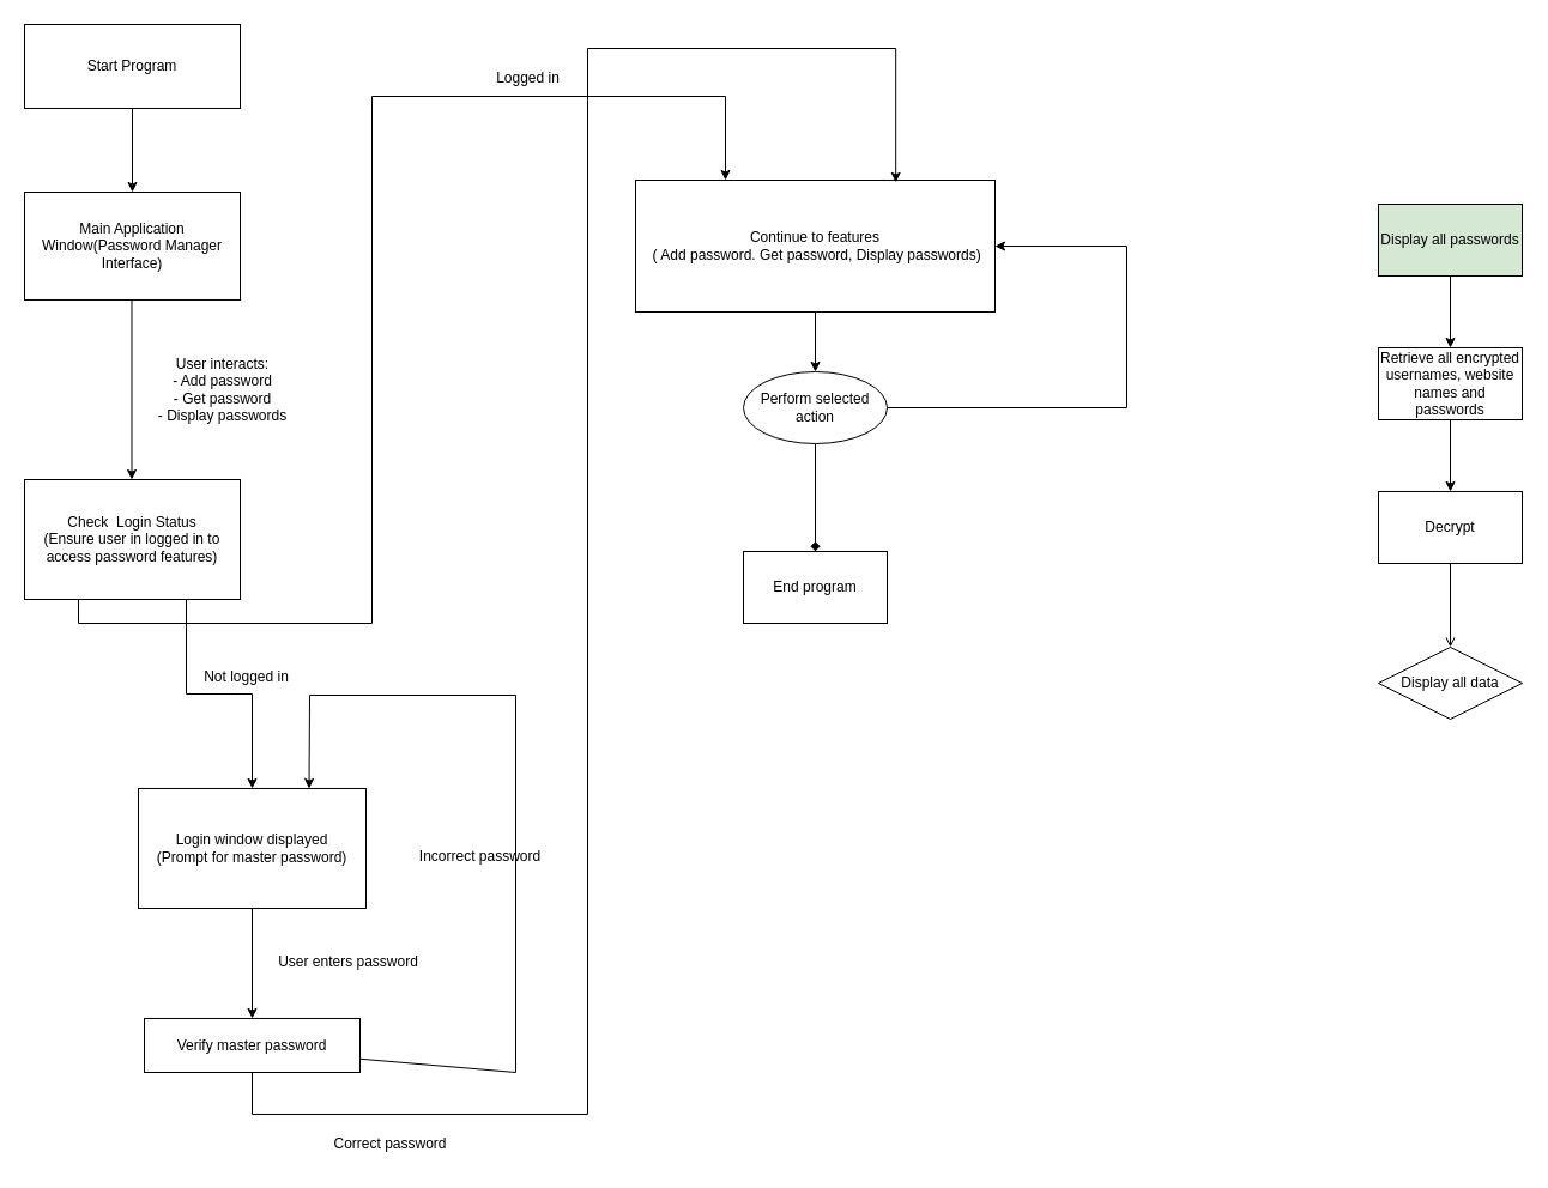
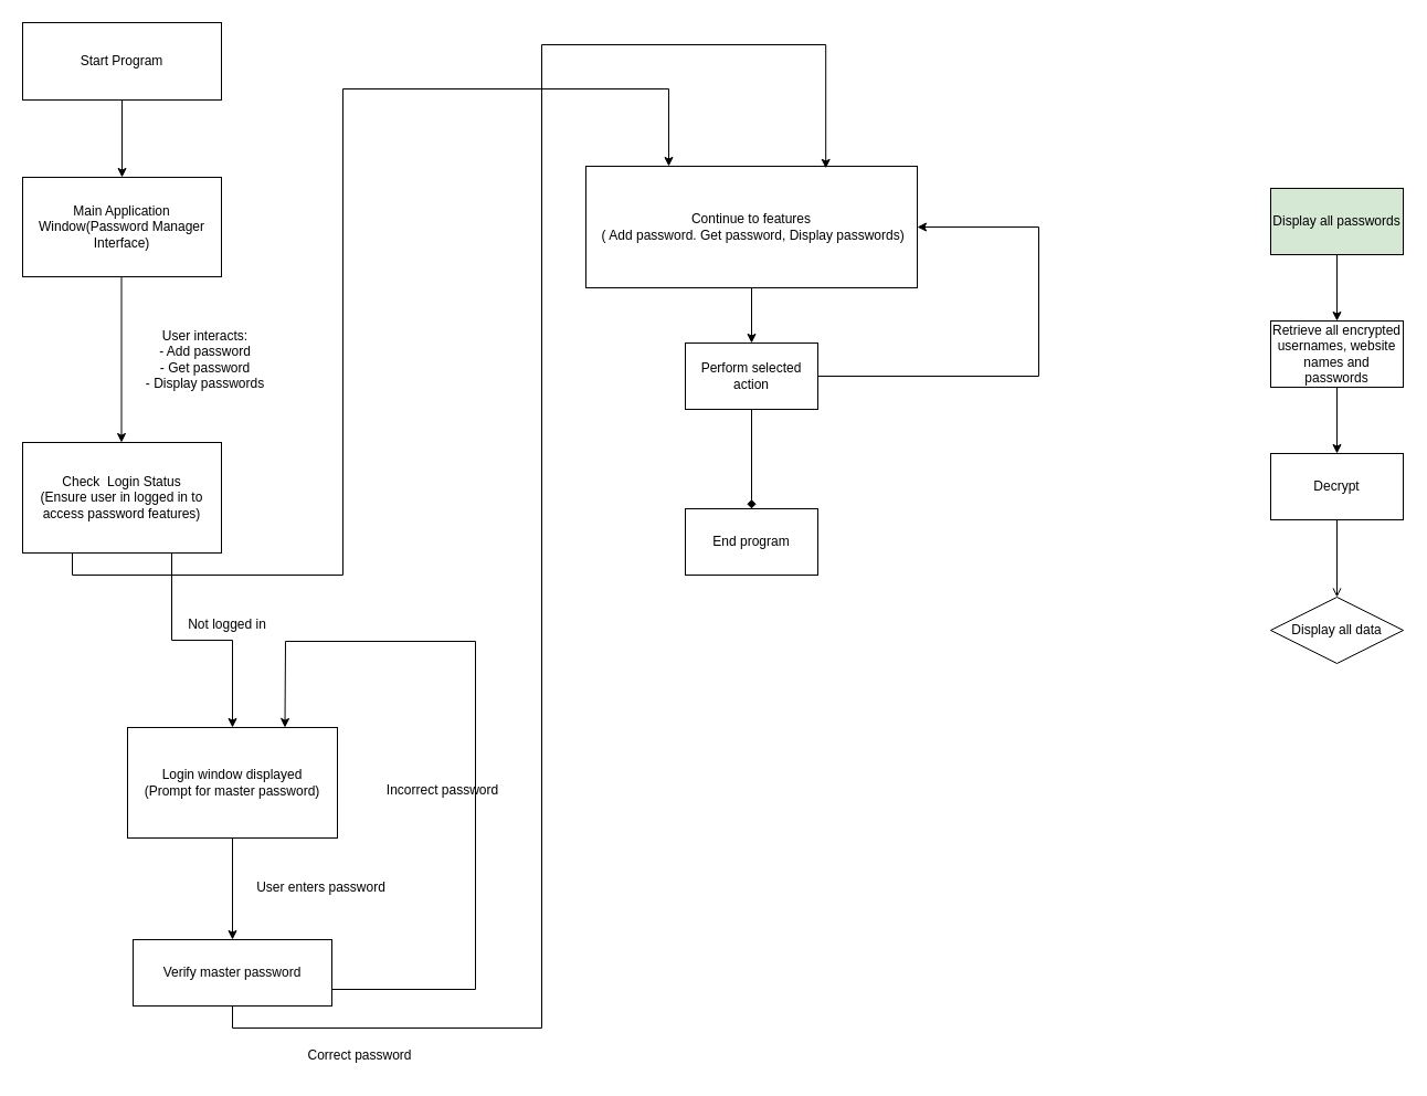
  <mxCell id="0" />
  <mxCell id="1" parent="0" />
  <mxCell id="2" style="edgeStyle=orthogonalEdgeStyle;rounded=0;orthogonalLoop=1;jettySize=auto;html=1;entryX=0.5;entryY=0;entryDx=0;entryDy=0;" edge="1" parent="1" source="3" target="4"><mxGeometry relative="1" as="geometry" /></mxCell>
  <mxCell id="3" value="Start Program" style="rounded=0;whiteSpace=wrap;html=1;" vertex="1" parent="1"><mxGeometry x="20" y="20" width="180" height="70" as="geometry" /></mxCell>
  <mxCell id="4" value="Main Application Window(Password Manager Interface)" style="rounded=0;whiteSpace=wrap;html=1;" vertex="1" parent="1"><mxGeometry x="20" y="160" width="180" height="90" as="geometry" /></mxCell>
  <mxCell id="5" style="edgeStyle=orthogonalEdgeStyle;rounded=0;orthogonalLoop=1;jettySize=auto;html=1;exitX=0.75;exitY=1;exitDx=0;exitDy=0;" edge="1" parent="1" source="7" target="13"><mxGeometry relative="1" as="geometry" /></mxCell>
  <mxCell id="6" style="edgeStyle=orthogonalEdgeStyle;rounded=0;orthogonalLoop=1;jettySize=auto;html=1;exitX=0.25;exitY=1;exitDx=0;exitDy=0;entryX=0.25;entryY=0;entryDx=0;entryDy=0;" edge="1" parent="1" source="7" target="19"><mxGeometry relative="1" as="geometry"><mxPoint x="65" y="980" as="targetPoint" /><Array as="points"><mxPoint x="65" y="520" /><mxPoint x="310" y="520" /><mxPoint x="310" y="80" /><mxPoint x="605" y="80" /></Array></mxGeometry></mxCell>
  <mxCell id="7" value="Check&amp;nbsp; Login Status&lt;br&gt;(Ensure user in logged in to access password features)" style="rounded=0;whiteSpace=wrap;html=1;" vertex="1" parent="1"><mxGeometry x="20" y="400" width="180" height="100" as="geometry" /></mxCell>
  <mxCell id="8" value="" style="endArrow=classic;html=1;rounded=0;entryX=0.25;entryY=0;entryDx=0;entryDy=0;exitX=0.25;exitY=1;exitDx=0;exitDy=0;" edge="1" parent="1"><mxGeometry width="50" height="50" relative="1" as="geometry"><mxPoint x="109.5" y="250" as="sourcePoint" /><mxPoint x="109.5" y="400" as="targetPoint" /></mxGeometry></mxCell>
  <mxCell id="9" value="User interacts:&lt;br&gt;- Add password&lt;br&gt;- Get password&lt;br&gt;- Display passwords" style="text;html=1;align=center;verticalAlign=middle;resizable=0;points=[];autosize=1;strokeColor=none;fillColor=none;" vertex="1" parent="1"><mxGeometry x="120" y="290" width="130" height="70" as="geometry" /></mxCell>
- <mxCell id="10" value="Logged in" style="text;html=1;align=center;verticalAlign=middle;resizable=0;points=[];autosize=1;strokeColor=none;fillColor=none;" vertex="1" parent="1"><mxGeometry x="400" y="50" width="80" height="30" as="geometry" /></mxCell>
  <mxCell id="11" value="Not logged in" style="text;html=1;align=center;verticalAlign=middle;resizable=0;points=[];autosize=1;strokeColor=none;fillColor=none;" vertex="1" parent="1"><mxGeometry x="160" y="550" width="90" height="30" as="geometry" /></mxCell>
  <mxCell id="12" style="edgeStyle=orthogonalEdgeStyle;rounded=0;orthogonalLoop=1;jettySize=auto;html=1;exitX=0.5;exitY=1;exitDx=0;exitDy=0;entryX=0.5;entryY=0;entryDx=0;entryDy=0;" edge="1" parent="1" source="13" target="14"><mxGeometry relative="1" as="geometry" /></mxCell>
  <mxCell id="13" value="Login window displayed&lt;br&gt;(Prompt for master password)" style="rounded=0;whiteSpace=wrap;html=1;" vertex="1" parent="1"><mxGeometry x="115" y="658" width="190" height="100" as="geometry" /></mxCell>
- <mxCell id="14" value="Verify master password" style="rounded=0;whiteSpace=wrap;html=1;" vertex="1" parent="1"><mxGeometry x="120" y="850" width="180" height="45" as="geometry" /></mxCell>
+ <mxCell id="14" value="Verify master password" style="rounded=0;whiteSpace=wrap;html=1;" vertex="1" parent="1"><mxGeometry x="120" y="850" width="180" height="60" as="geometry" /></mxCell>
  <mxCell id="15" value="User enters password&lt;br&gt;" style="text;html=1;align=center;verticalAlign=middle;resizable=0;points=[];autosize=1;strokeColor=none;fillColor=none;" vertex="1" parent="1"><mxGeometry x="220" y="788" width="140" height="30" as="geometry" /></mxCell>
  <mxCell id="16" value="" style="endArrow=classic;html=1;rounded=0;entryX=0.75;entryY=0;entryDx=0;entryDy=0;exitX=1;exitY=0.75;exitDx=0;exitDy=0;" edge="1" parent="1" source="14" target="13"><mxGeometry width="50" height="50" relative="1" as="geometry"><mxPoint x="340" y="900" as="sourcePoint" /><mxPoint x="390" y="850" as="targetPoint" /><Array as="points"><mxPoint x="430" y="895" /><mxPoint x="430" y="580" /><mxPoint x="258" y="580" /></Array></mxGeometry></mxCell>
  <mxCell id="17" value="Incorrect password" style="text;html=1;align=center;verticalAlign=middle;resizable=0;points=[];autosize=1;strokeColor=none;fillColor=none;" vertex="1" parent="1"><mxGeometry x="340" y="700" width="120" height="30" as="geometry" /></mxCell>
  <mxCell id="18" style="edgeStyle=orthogonalEdgeStyle;rounded=0;orthogonalLoop=1;jettySize=auto;html=1;exitX=0.5;exitY=1;exitDx=0;exitDy=0;entryX=0.5;entryY=0;entryDx=0;entryDy=0;" edge="1" parent="1" source="19" target="24"><mxGeometry relative="1" as="geometry" /></mxCell>
  <mxCell id="19" value="Continue to features&lt;br&gt;&amp;nbsp;( Add password. Get password, Display passwords)" style="rounded=0;whiteSpace=wrap;html=1;" vertex="1" parent="1"><mxGeometry x="530" y="150" width="300" height="110" as="geometry" /></mxCell>
  <mxCell id="20" style="edgeStyle=orthogonalEdgeStyle;rounded=0;orthogonalLoop=1;jettySize=auto;html=1;exitX=0.5;exitY=1;exitDx=0;exitDy=0;entryX=0.724;entryY=0.017;entryDx=0;entryDy=0;entryPerimeter=0;" edge="1" parent="1" source="14" target="19"><mxGeometry relative="1" as="geometry"><Array as="points"><mxPoint x="210" y="930" /><mxPoint x="490" y="930" /><mxPoint x="490" y="40" /><mxPoint x="747" y="40" /></Array></mxGeometry></mxCell>
  <mxCell id="21" value="Correct password" style="text;html=1;align=center;verticalAlign=middle;resizable=0;points=[];autosize=1;strokeColor=none;fillColor=none;" vertex="1" parent="1"><mxGeometry x="265" y="940" width="120" height="30" as="geometry" /></mxCell>
  <mxCell id="22" style="edgeStyle=orthogonalEdgeStyle;rounded=0;orthogonalLoop=1;jettySize=auto;html=1;exitX=1;exitY=0.5;exitDx=0;exitDy=0;entryX=1;entryY=0.5;entryDx=0;entryDy=0;" edge="1" parent="1" source="24" target="19"><mxGeometry relative="1" as="geometry"><Array as="points"><mxPoint x="940" y="340" /><mxPoint x="940" y="205" /></Array></mxGeometry></mxCell>
  <mxCell id="23" style="edgeStyle=orthogonalEdgeStyle;rounded=0;orthogonalLoop=1;jettySize=auto;html=1;exitX=0.5;exitY=1;exitDx=0;exitDy=0;entryX=0.5;entryY=0;entryDx=0;entryDy=0;endArrow=diamond;" edge="1" parent="1" source="24" target="25"><mxGeometry relative="1" as="geometry" /></mxCell>
- <mxCell id="24" value="Perform selected action" style="ellipse;whiteSpace=wrap;html=1;" vertex="1" parent="1"><mxGeometry x="620" y="310" width="120" height="60" as="geometry" /></mxCell>
+ <mxCell id="24" value="Perform selected action" style="rounded=0;whiteSpace=wrap;html=1;" vertex="1" parent="1"><mxGeometry x="620" y="310" width="120" height="60" as="geometry" /></mxCell>
  <mxCell id="25" value="End program" style="rounded=0;whiteSpace=wrap;html=1;" vertex="1" parent="1"><mxGeometry x="620" y="460" width="120" height="60" as="geometry" /></mxCell>
  <mxCell id="26" value="Display all passwords" style="rounded=0;whiteSpace=wrap;html=1;fillColor=#d5e8d4;" vertex="1" parent="1"><mxGeometry x="1150" y="170" width="120" height="60" as="geometry" /></mxCell>
  <mxCell id="27" style="edgeStyle=orthogonalEdgeStyle;rounded=0;orthogonalLoop=1;jettySize=auto;html=1;exitX=0.5;exitY=1;exitDx=0;exitDy=0;entryX=0.5;entryY=0;entryDx=0;entryDy=0;" edge="1" parent="1" source="26" target="29"><mxGeometry relative="1" as="geometry"><mxPoint x="1210" y="235" as="sourcePoint" /></mxGeometry></mxCell>
  <mxCell id="28" style="edgeStyle=orthogonalEdgeStyle;rounded=0;orthogonalLoop=1;jettySize=auto;html=1;exitX=0.5;exitY=1;exitDx=0;exitDy=0;entryX=0.5;entryY=0;entryDx=0;entryDy=0;" edge="1" parent="1" source="29" target="31"><mxGeometry relative="1" as="geometry" /></mxCell>
  <mxCell id="29" value="Retrieve all encrypted usernames, website names and passwords" style="rounded=0;whiteSpace=wrap;html=1;" vertex="1" parent="1"><mxGeometry x="1150" y="290" width="120" height="60" as="geometry" /></mxCell>
  <mxCell id="30" style="edgeStyle=orthogonalEdgeStyle;rounded=0;orthogonalLoop=1;jettySize=auto;html=1;exitX=0.5;exitY=1;exitDx=0;exitDy=0;entryX=0.5;entryY=0;entryDx=0;entryDy=0;endArrow=open;" edge="1" parent="1" source="31" target="32"><mxGeometry relative="1" as="geometry" /></mxCell>
  <mxCell id="31" value="Decrypt" style="rounded=0;whiteSpace=wrap;html=1;" vertex="1" parent="1"><mxGeometry x="1150" y="410" width="120" height="60" as="geometry" /></mxCell>
  <mxCell id="32" value="Display all data" style="rhombus;whiteSpace=wrap;html=1;" vertex="1" parent="1"><mxGeometry x="1150" y="540" width="120" height="60" as="geometry" /></mxCell>
